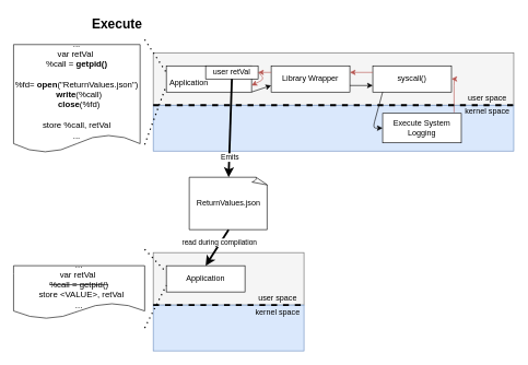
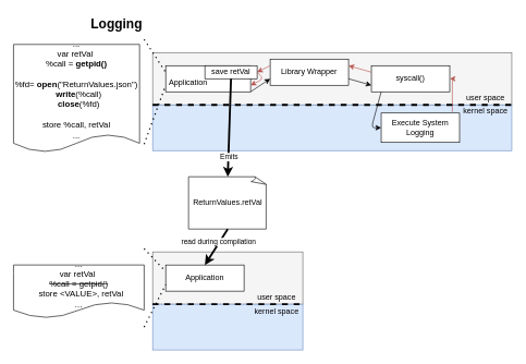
  <mxCell id="0" />
  <mxCell id="1" parent="0" />
  <mxCell id="2" value="" style="rounded=0;whiteSpace=wrap;html=1;fillColor=#f5f5f5;strokeColor=#666666;fontColor=#333333;" vertex="1" parent="1"><mxGeometry x="233" y="80" width="550" height="80" as="geometry" /></mxCell>
  <mxCell id="3" value="&lt;p style=&quot;line-height: 120%&quot;&gt;Application&lt;/p&gt;" style="rounded=0;whiteSpace=wrap;html=1;align=right;verticalAlign=middle;labelPosition=left;verticalLabelPosition=middle;spacing=-64;spacingTop=12;" vertex="1" parent="1"><mxGeometry x="253" y="100" width="130" height="40" as="geometry" /></mxCell>
  <mxCell id="4" style="edgeStyle=orthogonalEdgeStyle;rounded=0;orthogonalLoop=1;jettySize=auto;html=1;exitX=0.5;exitY=1;exitDx=0;exitDy=0;" edge="1" parent="1" source="2" target="2"><mxGeometry relative="1" as="geometry" /></mxCell>
  <mxCell id="5" value="" style="rounded=0;whiteSpace=wrap;html=1;fillColor=#dae8fc;strokeColor=#6c8ebf;" vertex="1" parent="1"><mxGeometry x="233" y="160" width="550" height="70" as="geometry" /></mxCell>
- <mxCell id="6" value="Library Wrapper" style="rounded=0;whiteSpace=wrap;html=1;" vertex="1" parent="1"><mxGeometry x="413" y="100" width="120" height="40" as="geometry" /></mxCell>
+ <mxCell id="6" value="Library Wrapper" style="rounded=0;whiteSpace=wrap;html=1;" vertex="1" parent="1"><mxGeometry x="413" y="90" width="120" height="40" as="geometry" /></mxCell>
  <mxCell id="7" value="syscall()" style="rounded=0;whiteSpace=wrap;html=1;" vertex="1" parent="1"><mxGeometry x="568" y="100" width="120" height="40" as="geometry" /></mxCell>
  <mxCell id="8" value="user space" style="text;html=1;strokeColor=none;fillColor=none;align=center;verticalAlign=middle;whiteSpace=wrap;rounded=0;" vertex="1" parent="1"><mxGeometry x="703" y="140" width="80" height="20" as="geometry" /></mxCell>
  <mxCell id="9" value="kernel space" style="text;html=1;strokeColor=none;fillColor=none;align=center;verticalAlign=middle;whiteSpace=wrap;rounded=0;" vertex="1" parent="1"><mxGeometry x="703" y="160" width="80" height="20" as="geometry" /></mxCell>
  <mxCell id="10" value="" style="endArrow=classic;html=1;entryX=0;entryY=0.75;entryDx=0;entryDy=0;exitX=1;exitY=1;exitDx=0;exitDy=0;" edge="1" parent="1" source="3" target="6"><mxGeometry width="50" height="50" relative="1" as="geometry"><mxPoint x="563" y="530" as="sourcePoint" /><mxPoint x="613" y="480" as="targetPoint" /></mxGeometry></mxCell>
  <mxCell id="11" value="" style="endArrow=classic;html=1;entryX=0;entryY=0.75;entryDx=0;entryDy=0;exitX=1;exitY=0.75;exitDx=0;exitDy=0;" edge="1" parent="1" source="6" target="7"><mxGeometry width="50" height="50" relative="1" as="geometry"><mxPoint x="383" y="140" as="sourcePoint" /><mxPoint x="433" y="140" as="targetPoint" /></mxGeometry></mxCell>
  <mxCell id="12" value="Execute System Logging" style="rounded=0;whiteSpace=wrap;html=1;" vertex="1" parent="1"><mxGeometry x="583" y="172.5" width="120" height="45" as="geometry" /></mxCell>
  <mxCell id="13" value="" style="endArrow=classic;html=1;entryX=0;entryY=0.5;entryDx=0;entryDy=0;exitX=0.125;exitY=1;exitDx=0;exitDy=0;exitPerimeter=0;" edge="1" parent="1" source="7" target="12"><mxGeometry width="50" height="50" relative="1" as="geometry"><mxPoint x="563" y="530" as="sourcePoint" /><mxPoint x="613" y="480" as="targetPoint" /><Array as="points"><mxPoint x="568" y="195" /></Array></mxGeometry></mxCell>
  <mxCell id="14" value="" style="endArrow=classic;html=1;fillColor=#f8cecc;strokeColor=#b85450;entryX=1;entryY=0.5;entryDx=0;entryDy=0;exitX=0.908;exitY=-0.033;exitDx=0;exitDy=0;exitPerimeter=0;" edge="1" parent="1" source="12" target="7"><mxGeometry width="50" height="50" relative="1" as="geometry"><mxPoint x="563" y="530" as="sourcePoint" /><mxPoint x="613" y="480" as="targetPoint" /><Array as="points"><mxPoint x="692" y="120" /></Array></mxGeometry></mxCell>
  <mxCell id="15" value="" style="endArrow=classic;html=1;fillColor=#f8cecc;strokeColor=#b85450;entryX=1;entryY=0.25;entryDx=0;entryDy=0;exitX=0;exitY=0.25;exitDx=0;exitDy=0;" edge="1" parent="1" source="7" target="6"><mxGeometry width="50" height="50" relative="1" as="geometry"><mxPoint x="563" y="530" as="sourcePoint" /><mxPoint x="613" y="480" as="targetPoint" /></mxGeometry></mxCell>
  <mxCell id="16" value="" style="endArrow=classic;html=1;fillColor=#f8cecc;strokeColor=#b85450;entryX=1;entryY=0.5;entryDx=0;entryDy=0;exitX=0;exitY=0.25;exitDx=0;exitDy=0;" edge="1" parent="1" source="6" target="18"><mxGeometry width="50" height="50" relative="1" as="geometry"><mxPoint x="603" y="120" as="sourcePoint" /><mxPoint x="553" y="120" as="targetPoint" /></mxGeometry></mxCell>
  <mxCell id="17" value="" style="endArrow=none;dashed=1;html=1;entryX=1;entryY=0;entryDx=0;entryDy=0;exitX=0;exitY=0;exitDx=0;exitDy=0;shadow=0;strokeWidth=3;" edge="1" parent="1" source="5" target="5"><mxGeometry width="50" height="50" relative="1" as="geometry"><mxPoint x="243" y="10" as="sourcePoint" /><mxPoint x="863" y="10" as="targetPoint" /></mxGeometry></mxCell>
- <mxCell id="18" value="&lt;font style=&quot;font-size: 12px&quot;&gt;user retVal&lt;/font&gt;" style="rounded=0;whiteSpace=wrap;html=1;" vertex="1" parent="1"><mxGeometry x="313" y="100" width="80" height="20" as="geometry" /></mxCell>
+ <mxCell id="18" value="&lt;font style=&quot;font-size: 12px&quot;&gt;save retVal&lt;/font&gt;" style="rounded=0;whiteSpace=wrap;html=1;" vertex="1" parent="1"><mxGeometry x="313" y="100" width="80" height="20" as="geometry" /></mxCell>
  <mxCell id="19" value="" style="endArrow=classic;html=1;fillColor=#f8cecc;strokeColor=#b85450;exitX=1;exitY=0.5;exitDx=0;exitDy=0;" edge="1" parent="1" source="18"><mxGeometry width="50" height="50" relative="1" as="geometry"><mxPoint x="433" y="120" as="sourcePoint" /><mxPoint x="383" y="130" as="targetPoint" /><Array as="points"><mxPoint x="403" y="120" /></Array></mxGeometry></mxCell>
  <mxCell id="20" value="" style="endArrow=classic;html=1;shadow=0;strokeWidth=3;exitX=0.5;exitY=1;exitDx=0;exitDy=0;entryX=0.5;entryY=0;entryDx=0;entryDy=0;entryPerimeter=0;" edge="1" parent="1" source="18" target="22"><mxGeometry width="50" height="50" relative="1" as="geometry"><mxPoint x="643" y="350" as="sourcePoint" /><mxPoint x="353" y="310" as="targetPoint" /></mxGeometry></mxCell>
  <mxCell id="21" value="Emits" style="edgeLabel;html=1;align=center;verticalAlign=middle;resizable=0;points=[];" vertex="1" connectable="0" parent="20"><mxGeometry x="0.484" relative="1" as="geometry"><mxPoint y="9" as="offset" /></mxGeometry></mxCell>
- <mxCell id="22" value="ReturnValues.json" style="whiteSpace=wrap;html=1;shape=mxgraph.basic.document" vertex="1" parent="1"><mxGeometry x="288" y="270" width="120" height="80" as="geometry" /></mxCell>
+ <mxCell id="22" value="ReturnValues.retVal" style="whiteSpace=wrap;html=1;shape=mxgraph.basic.document" vertex="1" parent="1"><mxGeometry x="288" y="270" width="120" height="80" as="geometry" /></mxCell>
  <mxCell id="23" value="" style="rounded=0;whiteSpace=wrap;html=1;fillColor=#f5f5f5;strokeColor=#666666;fontColor=#333333;" vertex="1" parent="1"><mxGeometry x="233" y="385" width="230" height="80" as="geometry" /></mxCell>
  <mxCell id="24" value="Application" style="rounded=0;whiteSpace=wrap;html=1;" vertex="1" parent="1"><mxGeometry x="253" y="405" width="120" height="40" as="geometry" /></mxCell>
  <mxCell id="25" style="edgeStyle=orthogonalEdgeStyle;rounded=0;orthogonalLoop=1;jettySize=auto;html=1;exitX=0.5;exitY=1;exitDx=0;exitDy=0;" edge="1" parent="1" source="23" target="23"><mxGeometry relative="1" as="geometry" /></mxCell>
  <mxCell id="26" value="" style="rounded=0;whiteSpace=wrap;html=1;fillColor=#dae8fc;strokeColor=#6c8ebf;" vertex="1" parent="1"><mxGeometry x="233" y="465" width="230" height="70" as="geometry" /></mxCell>
  <mxCell id="27" value="user space" style="text;html=1;strokeColor=none;fillColor=none;align=center;verticalAlign=middle;whiteSpace=wrap;rounded=0;" vertex="1" parent="1"><mxGeometry x="383" y="445" width="80" height="20" as="geometry" /></mxCell>
  <mxCell id="28" value="kernel space" style="text;html=1;strokeColor=none;fillColor=none;align=center;verticalAlign=middle;whiteSpace=wrap;rounded=0;" vertex="1" parent="1"><mxGeometry x="383" y="466.25" width="80" height="20" as="geometry" /></mxCell>
  <mxCell id="29" value="" style="endArrow=none;dashed=1;html=1;entryX=1;entryY=0;entryDx=0;entryDy=0;exitX=0;exitY=0;exitDx=0;exitDy=0;shadow=0;strokeWidth=3;" edge="1" parent="1" source="26" target="26"><mxGeometry width="50" height="50" relative="1" as="geometry"><mxPoint x="443" y="835" as="sourcePoint" /><mxPoint x="493" y="785" as="targetPoint" /></mxGeometry></mxCell>
  <mxCell id="30" value="" style="endArrow=classic;html=1;shadow=0;strokeWidth=3;exitX=0.5;exitY=1;exitDx=0;exitDy=0;entryX=0.5;entryY=0;entryDx=0;entryDy=0;exitPerimeter=0;" edge="1" parent="1" source="22" target="24"><mxGeometry width="50" height="50" relative="1" as="geometry"><mxPoint x="363" y="130" as="sourcePoint" /><mxPoint x="373" y="280" as="targetPoint" /></mxGeometry></mxCell>
  <mxCell id="31" value="read during compilation" style="edgeLabel;html=1;align=center;verticalAlign=middle;resizable=0;points=[];" vertex="1" connectable="0" parent="30"><mxGeometry x="0.484" relative="1" as="geometry"><mxPoint x="10.89" y="-20.5" as="offset" /></mxGeometry></mxCell>
  <mxCell id="32" value="" style="endArrow=none;dashed=1;html=1;dashPattern=1 3;strokeWidth=2;shadow=0;entryX=0;entryY=0.25;entryDx=0;entryDy=0;" edge="1" parent="1" target="3"><mxGeometry width="50" height="50" relative="1" as="geometry"><mxPoint x="220" y="60" as="sourcePoint" /><mxPoint x="263" y="-40" as="targetPoint" /></mxGeometry></mxCell>
  <mxCell id="33" value="" style="endArrow=none;dashed=1;html=1;dashPattern=1 3;strokeWidth=2;shadow=0;entryX=0;entryY=0.75;entryDx=0;entryDy=0;" edge="1" parent="1" target="3"><mxGeometry width="50" height="50" relative="1" as="geometry"><mxPoint x="220" y="220" as="sourcePoint" /><mxPoint x="263" y="-20" as="targetPoint" /></mxGeometry></mxCell>
  <mxCell id="34" value="" style="endArrow=none;dashed=1;html=1;dashPattern=1 3;strokeWidth=2;shadow=0;entryX=0;entryY=0.25;entryDx=0;entryDy=0;" edge="1" parent="1" target="24"><mxGeometry width="50" height="50" relative="1" as="geometry"><mxPoint x="220" y="380" as="sourcePoint" /><mxPoint x="263" y="90" as="targetPoint" /></mxGeometry></mxCell>
  <mxCell id="35" value="" style="endArrow=none;dashed=1;html=1;dashPattern=1 3;strokeWidth=2;shadow=0;entryX=0;entryY=0.75;entryDx=0;entryDy=0;" edge="1" parent="1" target="24"><mxGeometry width="50" height="50" relative="1" as="geometry"><mxPoint x="220" y="500" as="sourcePoint" /><mxPoint x="263" y="110" as="targetPoint" /></mxGeometry></mxCell>
  <mxCell id="36" value="&lt;div style=&quot;font-size: 13px&quot;&gt;&lt;font style=&quot;font-size: 13px&quot;&gt;...&lt;/font&gt;&lt;/div&gt;&lt;div style=&quot;font-size: 13px&quot;&gt;&lt;div&gt;&lt;font style=&quot;font-size: 13px&quot;&gt;var retVal&amp;nbsp;&lt;/font&gt;&lt;/div&gt;&lt;div&gt;&lt;font style=&quot;font-size: 13px&quot;&gt;%call =&amp;nbsp;&lt;b&gt;getpid()&lt;/b&gt;&lt;/font&gt;&lt;/div&gt;&lt;/div&gt;&lt;div style=&quot;font-size: 13px&quot;&gt;&lt;b&gt;&lt;font style=&quot;font-size: 13px&quot;&gt;&lt;br&gt;&lt;/font&gt;&lt;/b&gt;&lt;/div&gt;&lt;div style=&quot;font-size: 13px&quot;&gt;&lt;div&gt;&lt;font style=&quot;font-size: 13px&quot;&gt;%fd= &lt;b&gt;open&lt;/b&gt;(&quot;ReturnValues.json&quot;)&lt;/font&gt;&lt;/div&gt;&lt;div&gt;&lt;font style=&quot;font-size: 13px&quot;&gt;&amp;nbsp;&lt;b&gt;&amp;nbsp;write&lt;/b&gt;(%call)&lt;/font&gt;&lt;/div&gt;&lt;div&gt;&lt;font style=&quot;font-size: 13px&quot;&gt;&amp;nbsp; &lt;b&gt;close&lt;/b&gt;(%fd)&lt;/font&gt;&lt;/div&gt;&lt;/div&gt;&lt;div style=&quot;font-size: 13px&quot;&gt;&lt;font style=&quot;font-size: 13px&quot;&gt;&amp;nbsp;&amp;nbsp;&lt;/font&gt;&lt;/div&gt;&lt;font style=&quot;font-size: 13px&quot;&gt;store %call, retVal&lt;/font&gt;&lt;div style=&quot;font-size: 13px&quot;&gt;&lt;font style=&quot;font-size: 13px&quot;&gt;...&lt;/font&gt;&lt;/div&gt;" style="shape=document;whiteSpace=wrap;html=1;boundedLbl=1;size=0.167;" vertex="1" parent="1"><mxGeometry x="20" y="67.5" width="193" height="165" as="geometry" /></mxCell>
  <mxCell id="37" value="&lt;div style=&quot;font-size: 13px&quot;&gt;&lt;font style=&quot;font-size: 13px&quot;&gt;...&lt;/font&gt;&lt;/div&gt;&lt;div style=&quot;font-size: 13px&quot;&gt;&lt;div&gt;&lt;font style=&quot;font-size: 13px&quot;&gt;var retVal&amp;nbsp;&lt;/font&gt;&lt;/div&gt;&lt;div&gt;&lt;strike&gt;&lt;font style=&quot;font-size: 13px&quot;&gt;%call = getpid()&lt;/font&gt;&lt;/strike&gt;&lt;/div&gt;&lt;div&gt;&lt;font style=&quot;font-size: 13px&quot;&gt;&amp;nbsp; store &amp;lt;VALUE&amp;gt;, retVal&lt;/font&gt;&lt;/div&gt;&lt;/div&gt;&lt;div style=&quot;font-size: 13px&quot;&gt;&lt;font style=&quot;font-size: 13px&quot;&gt;...&lt;/font&gt;&lt;/div&gt;" style="shape=document;whiteSpace=wrap;html=1;boundedLbl=1;" vertex="1" parent="1"><mxGeometry x="20" y="405" width="200" height="81.25" as="geometry" /></mxCell>
- <mxCell id="38" value="&lt;font style=&quot;font-size: 20px&quot;&gt;Execute&lt;/font&gt;" style="text;html=1;strokeColor=none;fillColor=none;align=center;verticalAlign=middle;whiteSpace=wrap;rounded=0;fontStyle=1;fontSize=20;" vertex="1" parent="1"><mxGeometry x="123" width="110" height="30" as="geometry" y="20" /></mxCell>
+ <mxCell id="38" value="&lt;font style=&quot;font-size: 20px&quot;&gt;Logging&lt;/font&gt;" style="text;html=1;strokeColor=none;fillColor=none;align=center;verticalAlign=middle;whiteSpace=wrap;rounded=0;fontStyle=1;fontSize=20;" vertex="1" parent="1"><mxGeometry x="123" width="110" height="30" as="geometry" y="20" /></mxCell>
